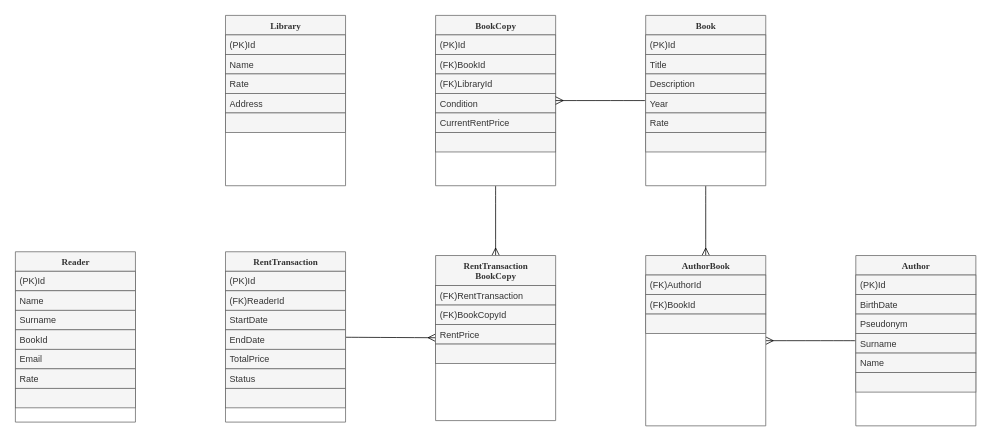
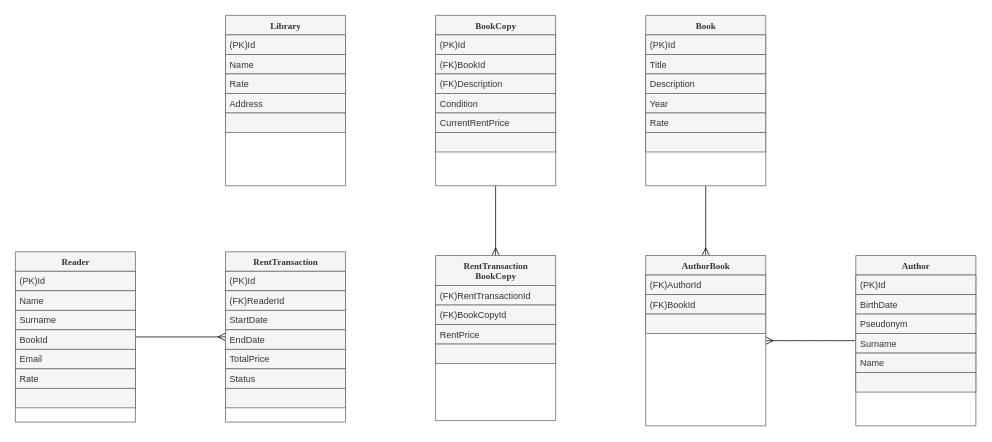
  <mxCell id="0" />
  <mxCell id="1" parent="0" />
  <mxCell id="2" value="Library" style="swimlane;html=1;fontStyle=1;align=center;verticalAlign=top;childLayout=stackLayout;horizontal=1;startSize=26;horizontalStack=0;resizeParent=1;resizeLast=0;collapsible=1;marginBottom=0;swimlaneFillColor=#ffffff;rounded=0;shadow=0;comic=0;labelBackgroundColor=none;strokeWidth=1;fontFamily=Verdana;fontSize=12;fillColor=#f5f5f5;fontColor=#333333;strokeColor=#666666;" vertex="1" parent="1"><mxGeometry x="300" y="20" width="160" height="227" as="geometry" /></mxCell>
  <mxCell id="3" value="(PK)Id" style="text;html=1;align=left;verticalAlign=top;spacingLeft=4;spacingRight=4;whiteSpace=wrap;overflow=hidden;rotatable=0;points=[[0,0.5],[1,0.5]];portConstraint=eastwest;fillColor=#f5f5f5;fontColor=#333333;strokeColor=#666666;" vertex="1" parent="2"><mxGeometry y="26" width="160" height="26" as="geometry" /></mxCell>
  <mxCell id="4" value="Name" style="text;html=1;align=left;verticalAlign=top;spacingLeft=4;spacingRight=4;whiteSpace=wrap;overflow=hidden;rotatable=0;points=[[0,0.5],[1,0.5]];portConstraint=eastwest;fillColor=#f5f5f5;fontColor=#333333;strokeColor=#666666;" vertex="1" parent="2"><mxGeometry y="52" width="160" height="26" as="geometry" /></mxCell>
  <mxCell id="5" value="Rate&amp;nbsp;" style="text;html=1;align=left;verticalAlign=top;spacingLeft=4;spacingRight=4;whiteSpace=wrap;overflow=hidden;rotatable=0;points=[[0,0.5],[1,0.5]];portConstraint=eastwest;fillColor=#f5f5f5;fontColor=#333333;strokeColor=#666666;" vertex="1" parent="2"><mxGeometry y="78" width="160" height="26" as="geometry" /></mxCell>
  <mxCell id="6" value="Address" style="text;html=1;align=left;verticalAlign=top;spacingLeft=4;spacingRight=4;whiteSpace=wrap;overflow=hidden;rotatable=0;points=[[0,0.5],[1,0.5]];portConstraint=eastwest;fillColor=#f5f5f5;fontColor=#333333;strokeColor=#666666;" vertex="1" parent="2"><mxGeometry y="104" width="160" height="26" as="geometry" /></mxCell>
  <mxCell id="7" value="" style="text;html=1;align=left;verticalAlign=top;spacingLeft=4;spacingRight=4;whiteSpace=wrap;overflow=hidden;rotatable=0;points=[[0,0.5],[1,0.5]];portConstraint=eastwest;fillColor=#f5f5f5;fontColor=#333333;strokeColor=#666666;" vertex="1" parent="2"><mxGeometry y="130" width="160" height="26" as="geometry" /></mxCell>
  <mxCell id="8" style="edgeStyle=none;curved=1;rounded=0;orthogonalLoop=1;jettySize=auto;html=1;fontSize=12;endArrow=ERmany;endFill=0;startSize=8;endSize=8;" edge="1" parent="1" source="9" target="55"><mxGeometry relative="1" as="geometry" /></mxCell>
  <mxCell id="9" value="BookCopy" style="swimlane;html=1;fontStyle=1;align=center;verticalAlign=top;childLayout=stackLayout;horizontal=1;startSize=26;horizontalStack=0;resizeParent=1;resizeLast=0;collapsible=1;marginBottom=0;swimlaneFillColor=#ffffff;rounded=0;shadow=0;comic=0;labelBackgroundColor=none;strokeWidth=1;fontFamily=Verdana;fontSize=12;fillColor=#f5f5f5;fontColor=#333333;strokeColor=#666666;" vertex="1" parent="1"><mxGeometry x="580" y="20" width="160" height="227" as="geometry" /></mxCell>
  <mxCell id="10" value="(PK)Id" style="text;html=1;align=left;verticalAlign=top;spacingLeft=4;spacingRight=4;whiteSpace=wrap;overflow=hidden;rotatable=0;points=[[0,0.5],[1,0.5]];portConstraint=eastwest;fillColor=#f5f5f5;fontColor=#333333;strokeColor=#666666;" vertex="1" parent="9"><mxGeometry y="26" width="160" height="26" as="geometry" /></mxCell>
  <mxCell id="11" value="(FK)BookId" style="text;html=1;align=left;verticalAlign=top;spacingLeft=4;spacingRight=4;whiteSpace=wrap;overflow=hidden;rotatable=0;points=[[0,0.5],[1,0.5]];portConstraint=eastwest;fillColor=#f5f5f5;fontColor=#333333;strokeColor=#666666;" vertex="1" parent="9"><mxGeometry y="52" width="160" height="26" as="geometry" /></mxCell>
- <mxCell id="12" value="(FK)LibraryId" style="text;html=1;align=left;verticalAlign=top;spacingLeft=4;spacingRight=4;whiteSpace=wrap;overflow=hidden;rotatable=0;points=[[0,0.5],[1,0.5]];portConstraint=eastwest;fillColor=#f5f5f5;fontColor=#333333;strokeColor=#666666;" vertex="1" parent="9"><mxGeometry y="78" width="160" height="26" as="geometry" /></mxCell>
+ <mxCell id="12" value="(FK)Description" style="text;html=1;align=left;verticalAlign=top;spacingLeft=4;spacingRight=4;whiteSpace=wrap;overflow=hidden;rotatable=0;points=[[0,0.5],[1,0.5]];portConstraint=eastwest;fillColor=#f5f5f5;fontColor=#333333;strokeColor=#666666;" vertex="1" parent="9"><mxGeometry y="78" width="160" height="26" as="geometry" /></mxCell>
  <mxCell id="13" value="Сondition" style="text;html=1;align=left;verticalAlign=top;spacingLeft=4;spacingRight=4;whiteSpace=wrap;overflow=hidden;rotatable=0;points=[[0,0.5],[1,0.5]];portConstraint=eastwest;fillColor=#f5f5f5;fontColor=#333333;strokeColor=#666666;" vertex="1" parent="9"><mxGeometry y="104" width="160" height="26" as="geometry" /></mxCell>
  <mxCell id="14" value="CurrentRentPrice" style="text;html=1;align=left;verticalAlign=top;spacingLeft=4;spacingRight=4;whiteSpace=wrap;overflow=hidden;rotatable=0;points=[[0,0.5],[1,0.5]];portConstraint=eastwest;fillColor=#f5f5f5;fontColor=#333333;strokeColor=#666666;" vertex="1" parent="9"><mxGeometry y="130" width="160" height="26" as="geometry" /></mxCell>
  <mxCell id="15" value="" style="text;html=1;align=left;verticalAlign=top;spacingLeft=4;spacingRight=4;whiteSpace=wrap;overflow=hidden;rotatable=0;points=[[0,0.5],[1,0.5]];portConstraint=eastwest;fillColor=#f5f5f5;fontColor=#333333;strokeColor=#666666;" vertex="1" parent="9"><mxGeometry y="156" width="160" height="26" as="geometry" /></mxCell>
- <mxCell id="16" style="edgeStyle=none;curved=1;rounded=0;orthogonalLoop=1;jettySize=auto;html=1;fontSize=12;endArrow=ERmany;endFill=0;startSize=8;endSize=8;" edge="1" parent="1" source="18" target="9"><mxGeometry relative="1" as="geometry" /></mxCell>
  <mxCell id="17" style="edgeStyle=none;curved=1;rounded=0;orthogonalLoop=1;jettySize=auto;html=1;fontSize=12;endArrow=ERmany;endFill=0;startSize=8;endSize=8;" edge="1" parent="1" source="18" target="51"><mxGeometry relative="1" as="geometry" /></mxCell>
  <mxCell id="18" value="Book" style="swimlane;html=1;fontStyle=1;align=center;verticalAlign=top;childLayout=stackLayout;horizontal=1;startSize=26;horizontalStack=0;resizeParent=1;resizeLast=0;collapsible=1;marginBottom=0;swimlaneFillColor=#ffffff;rounded=0;shadow=0;comic=0;labelBackgroundColor=none;strokeWidth=1;fontFamily=Verdana;fontSize=12;fillColor=#f5f5f5;fontColor=#333333;strokeColor=#666666;" vertex="1" parent="1"><mxGeometry x="860" y="20" width="160" height="227" as="geometry" /></mxCell>
  <mxCell id="19" value="(PK)Id" style="text;html=1;align=left;verticalAlign=top;spacingLeft=4;spacingRight=4;whiteSpace=wrap;overflow=hidden;rotatable=0;points=[[0,0.5],[1,0.5]];portConstraint=eastwest;fillColor=#f5f5f5;fontColor=#333333;strokeColor=#666666;" vertex="1" parent="18"><mxGeometry y="26" width="160" height="26" as="geometry" /></mxCell>
  <mxCell id="20" value="Title" style="text;html=1;align=left;verticalAlign=top;spacingLeft=4;spacingRight=4;whiteSpace=wrap;overflow=hidden;rotatable=0;points=[[0,0.5],[1,0.5]];portConstraint=eastwest;fillColor=#f5f5f5;fontColor=#333333;strokeColor=#666666;" vertex="1" parent="18"><mxGeometry y="52" width="160" height="26" as="geometry" /></mxCell>
  <mxCell id="21" value="Description" style="text;html=1;align=left;verticalAlign=top;spacingLeft=4;spacingRight=4;whiteSpace=wrap;overflow=hidden;rotatable=0;points=[[0,0.5],[1,0.5]];portConstraint=eastwest;fillColor=#f5f5f5;fontColor=#333333;strokeColor=#666666;" vertex="1" parent="18"><mxGeometry y="78" width="160" height="26" as="geometry" /></mxCell>
  <mxCell id="22" value="Year" style="text;html=1;align=left;verticalAlign=top;spacingLeft=4;spacingRight=4;whiteSpace=wrap;overflow=hidden;rotatable=0;points=[[0,0.5],[1,0.5]];portConstraint=eastwest;fillColor=#f5f5f5;fontColor=#333333;strokeColor=#666666;" vertex="1" parent="18"><mxGeometry y="104" width="160" height="26" as="geometry" /></mxCell>
  <mxCell id="23" value="Rate" style="text;html=1;align=left;verticalAlign=top;spacingLeft=4;spacingRight=4;whiteSpace=wrap;overflow=hidden;rotatable=0;points=[[0,0.5],[1,0.5]];portConstraint=eastwest;fillColor=#f5f5f5;fontColor=#333333;strokeColor=#666666;" vertex="1" parent="18"><mxGeometry y="130" width="160" height="26" as="geometry" /></mxCell>
  <mxCell id="24" value="" style="text;html=1;align=left;verticalAlign=top;spacingLeft=4;spacingRight=4;whiteSpace=wrap;overflow=hidden;rotatable=0;points=[[0,0.5],[1,0.5]];portConstraint=eastwest;fillColor=#f5f5f5;fontColor=#333333;strokeColor=#666666;" vertex="1" parent="18"><mxGeometry y="156" width="160" height="26" as="geometry" /></mxCell>
+ <mxCell id="25" style="edgeStyle=none;curved=1;rounded=0;orthogonalLoop=1;jettySize=auto;html=1;fontSize=12;endArrow=ERmany;endFill=0;startSize=8;endSize=8;" edge="1" parent="1" source="26" target="35"><mxGeometry relative="1" as="geometry" /></mxCell>
  <mxCell id="26" value="Reader" style="swimlane;html=1;fontStyle=1;align=center;verticalAlign=top;childLayout=stackLayout;horizontal=1;startSize=26;horizontalStack=0;resizeParent=1;resizeLast=0;collapsible=1;marginBottom=0;swimlaneFillColor=#ffffff;rounded=0;shadow=0;comic=0;labelBackgroundColor=none;strokeWidth=1;fontFamily=Verdana;fontSize=12;fillColor=#f5f5f5;fontColor=#333333;strokeColor=#666666;" vertex="1" parent="1"><mxGeometry x="20" y="335" width="160" height="227" as="geometry" /></mxCell>
  <mxCell id="27" value="(PK)Id" style="text;html=1;align=left;verticalAlign=top;spacingLeft=4;spacingRight=4;whiteSpace=wrap;overflow=hidden;rotatable=0;points=[[0,0.5],[1,0.5]];portConstraint=eastwest;fillColor=#f5f5f5;fontColor=#333333;strokeColor=#666666;" vertex="1" parent="26"><mxGeometry y="26" width="160" height="26" as="geometry" /></mxCell>
  <mxCell id="28" value="Name" style="text;html=1;align=left;verticalAlign=top;spacingLeft=4;spacingRight=4;whiteSpace=wrap;overflow=hidden;rotatable=0;points=[[0,0.5],[1,0.5]];portConstraint=eastwest;fillColor=#f5f5f5;fontColor=#333333;strokeColor=#666666;" vertex="1" parent="26"><mxGeometry y="52" width="160" height="26" as="geometry" /></mxCell>
  <mxCell id="29" value="Surname" style="text;html=1;align=left;verticalAlign=top;spacingLeft=4;spacingRight=4;whiteSpace=wrap;overflow=hidden;rotatable=0;points=[[0,0.5],[1,0.5]];portConstraint=eastwest;fillColor=#f5f5f5;fontColor=#333333;strokeColor=#666666;" vertex="1" parent="26"><mxGeometry y="78" width="160" height="26" as="geometry" /></mxCell>
  <mxCell id="30" value="BookId" style="text;html=1;align=left;verticalAlign=top;spacingLeft=4;spacingRight=4;whiteSpace=wrap;overflow=hidden;rotatable=0;points=[[0,0.5],[1,0.5]];portConstraint=eastwest;fillColor=#f5f5f5;fontColor=#333333;strokeColor=#666666;" vertex="1" parent="26"><mxGeometry y="104" width="160" height="26" as="geometry" /></mxCell>
  <mxCell id="31" value="Email" style="text;html=1;align=left;verticalAlign=top;spacingLeft=4;spacingRight=4;whiteSpace=wrap;overflow=hidden;rotatable=0;points=[[0,0.5],[1,0.5]];portConstraint=eastwest;fillColor=#f5f5f5;fontColor=#333333;strokeColor=#666666;" vertex="1" parent="26"><mxGeometry y="130" width="160" height="26" as="geometry" /></mxCell>
  <mxCell id="32" value="Rate" style="text;html=1;align=left;verticalAlign=top;spacingLeft=4;spacingRight=4;whiteSpace=wrap;overflow=hidden;rotatable=0;points=[[0,0.5],[1,0.5]];portConstraint=eastwest;fillColor=#f5f5f5;fontColor=#333333;strokeColor=#666666;" vertex="1" parent="26"><mxGeometry y="156" width="160" height="26" as="geometry" /></mxCell>
  <mxCell id="33" value="" style="text;html=1;align=left;verticalAlign=top;spacingLeft=4;spacingRight=4;whiteSpace=wrap;overflow=hidden;rotatable=0;points=[[0,0.5],[1,0.5]];portConstraint=eastwest;fillColor=#f5f5f5;fontColor=#333333;strokeColor=#666666;" vertex="1" parent="26"><mxGeometry y="182" width="160" height="26" as="geometry" /></mxCell>
- <mxCell id="34" style="edgeStyle=none;curved=1;rounded=0;orthogonalLoop=1;jettySize=auto;html=1;fontSize=12;endArrow=ERmany;endFill=0;startSize=8;endSize=8;" edge="1" parent="1" source="35" target="55"><mxGeometry relative="1" as="geometry" /></mxCell>
  <mxCell id="35" value="RentTransaction" style="swimlane;html=1;fontStyle=1;align=center;verticalAlign=top;childLayout=stackLayout;horizontal=1;startSize=26;horizontalStack=0;resizeParent=1;resizeLast=0;collapsible=1;marginBottom=0;swimlaneFillColor=#ffffff;rounded=0;shadow=0;comic=0;labelBackgroundColor=none;strokeWidth=1;fontFamily=Verdana;fontSize=12;fillColor=#f5f5f5;fontColor=#333333;strokeColor=#666666;" vertex="1" parent="1"><mxGeometry x="300" y="335" width="160" height="227" as="geometry" /></mxCell>
  <mxCell id="36" value="(PK)Id" style="text;html=1;align=left;verticalAlign=top;spacingLeft=4;spacingRight=4;whiteSpace=wrap;overflow=hidden;rotatable=0;points=[[0,0.5],[1,0.5]];portConstraint=eastwest;fillColor=#f5f5f5;fontColor=#333333;strokeColor=#666666;" vertex="1" parent="35"><mxGeometry y="26" width="160" height="26" as="geometry" /></mxCell>
  <mxCell id="37" value="(FK)ReaderId" style="text;html=1;align=left;verticalAlign=top;spacingLeft=4;spacingRight=4;whiteSpace=wrap;overflow=hidden;rotatable=0;points=[[0,0.5],[1,0.5]];portConstraint=eastwest;fillColor=#f5f5f5;fontColor=#333333;strokeColor=#666666;" vertex="1" parent="35"><mxGeometry y="52" width="160" height="26" as="geometry" /></mxCell>
  <mxCell id="38" value="StartDate" style="text;html=1;align=left;verticalAlign=top;spacingLeft=4;spacingRight=4;whiteSpace=wrap;overflow=hidden;rotatable=0;points=[[0,0.5],[1,0.5]];portConstraint=eastwest;fillColor=#f5f5f5;fontColor=#333333;strokeColor=#666666;" vertex="1" parent="35"><mxGeometry y="78" width="160" height="26" as="geometry" /></mxCell>
  <mxCell id="39" value="EndDate" style="text;html=1;align=left;verticalAlign=top;spacingLeft=4;spacingRight=4;whiteSpace=wrap;overflow=hidden;rotatable=0;points=[[0,0.5],[1,0.5]];portConstraint=eastwest;fillColor=#f5f5f5;fontColor=#333333;strokeColor=#666666;" vertex="1" parent="35"><mxGeometry y="104" width="160" height="26" as="geometry" /></mxCell>
  <mxCell id="40" value="TotalPrice" style="text;html=1;align=left;verticalAlign=top;spacingLeft=4;spacingRight=4;whiteSpace=wrap;overflow=hidden;rotatable=0;points=[[0,0.5],[1,0.5]];portConstraint=eastwest;fillColor=#f5f5f5;fontColor=#333333;strokeColor=#666666;" vertex="1" parent="35"><mxGeometry y="130" width="160" height="26" as="geometry" /></mxCell>
  <mxCell id="41" value="Status" style="text;html=1;align=left;verticalAlign=top;spacingLeft=4;spacingRight=4;whiteSpace=wrap;overflow=hidden;rotatable=0;points=[[0,0.5],[1,0.5]];portConstraint=eastwest;fillColor=#f5f5f5;fontColor=#333333;strokeColor=#666666;" vertex="1" parent="35"><mxGeometry y="156" width="160" height="26" as="geometry" /></mxCell>
  <mxCell id="42" value="" style="text;html=1;align=left;verticalAlign=top;spacingLeft=4;spacingRight=4;whiteSpace=wrap;overflow=hidden;rotatable=0;points=[[0,0.5],[1,0.5]];portConstraint=eastwest;fillColor=#f5f5f5;fontColor=#333333;strokeColor=#666666;" vertex="1" parent="35"><mxGeometry y="182" width="160" height="26" as="geometry" /></mxCell>
  <mxCell id="43" style="edgeStyle=none;curved=1;rounded=0;orthogonalLoop=1;jettySize=auto;html=1;fontSize=12;endArrow=ERmany;endFill=0;startSize=8;endSize=8;" edge="1" parent="1" source="44" target="51"><mxGeometry relative="1" as="geometry" /></mxCell>
  <mxCell id="44" value="Author" style="swimlane;html=1;fontStyle=1;align=center;verticalAlign=top;childLayout=stackLayout;horizontal=1;startSize=26;horizontalStack=0;resizeParent=1;resizeLast=0;collapsible=1;marginBottom=0;swimlaneFillColor=#ffffff;rounded=0;shadow=0;comic=0;labelBackgroundColor=none;strokeWidth=1;fontFamily=Verdana;fontSize=12;fillColor=#f5f5f5;fontColor=#333333;strokeColor=#666666;" vertex="1" parent="1"><mxGeometry x="1140" y="340" width="160" height="227" as="geometry" /></mxCell>
  <mxCell id="45" value="(PK)Id" style="text;html=1;align=left;verticalAlign=top;spacingLeft=4;spacingRight=4;whiteSpace=wrap;overflow=hidden;rotatable=0;points=[[0,0.5],[1,0.5]];portConstraint=eastwest;fillColor=#f5f5f5;fontColor=#333333;strokeColor=#666666;" vertex="1" parent="44"><mxGeometry y="26" width="160" height="26" as="geometry" /></mxCell>
  <mxCell id="46" value="BirthDate" style="text;html=1;align=left;verticalAlign=top;spacingLeft=4;spacingRight=4;whiteSpace=wrap;overflow=hidden;rotatable=0;points=[[0,0.5],[1,0.5]];portConstraint=eastwest;fillColor=#f5f5f5;fontColor=#333333;strokeColor=#666666;" vertex="1" parent="44"><mxGeometry y="52" width="160" height="26" as="geometry" /></mxCell>
  <mxCell id="47" value="Pseudonym" style="text;html=1;align=left;verticalAlign=top;spacingLeft=4;spacingRight=4;whiteSpace=wrap;overflow=hidden;rotatable=0;points=[[0,0.5],[1,0.5]];portConstraint=eastwest;fillColor=#f5f5f5;fontColor=#333333;strokeColor=#666666;" vertex="1" parent="44"><mxGeometry y="78" width="160" height="26" as="geometry" /></mxCell>
  <mxCell id="48" value="Surname" style="text;html=1;align=left;verticalAlign=top;spacingLeft=4;spacingRight=4;whiteSpace=wrap;overflow=hidden;rotatable=0;points=[[0,0.5],[1,0.5]];portConstraint=eastwest;fillColor=#f5f5f5;fontColor=#333333;strokeColor=#666666;" vertex="1" parent="44"><mxGeometry y="104" width="160" height="26" as="geometry" /></mxCell>
  <mxCell id="49" value="Name" style="text;html=1;align=left;verticalAlign=top;spacingLeft=4;spacingRight=4;whiteSpace=wrap;overflow=hidden;rotatable=0;points=[[0,0.5],[1,0.5]];portConstraint=eastwest;fillColor=#f5f5f5;fontColor=#333333;strokeColor=#666666;" vertex="1" parent="44"><mxGeometry y="130" width="160" height="26" as="geometry" /></mxCell>
  <mxCell id="50" value="" style="text;html=1;align=left;verticalAlign=top;spacingLeft=4;spacingRight=4;whiteSpace=wrap;overflow=hidden;rotatable=0;points=[[0,0.5],[1,0.5]];portConstraint=eastwest;fillColor=#f5f5f5;fontColor=#333333;strokeColor=#666666;" vertex="1" parent="44"><mxGeometry y="156" width="160" height="26" as="geometry" /></mxCell>
  <mxCell id="51" value="AuthorBook" style="swimlane;html=1;fontStyle=1;align=center;verticalAlign=top;childLayout=stackLayout;horizontal=1;startSize=26;horizontalStack=0;resizeParent=1;resizeLast=0;collapsible=1;marginBottom=0;swimlaneFillColor=#ffffff;rounded=0;shadow=0;comic=0;labelBackgroundColor=none;strokeWidth=1;fontFamily=Verdana;fontSize=12;fillColor=#f5f5f5;fontColor=#333333;strokeColor=#666666;" vertex="1" parent="1"><mxGeometry x="860" y="340" width="160" height="227" as="geometry" /></mxCell>
  <mxCell id="52" value="(FK)AuthorId" style="text;html=1;align=left;verticalAlign=top;spacingLeft=4;spacingRight=4;whiteSpace=wrap;overflow=hidden;rotatable=0;points=[[0,0.5],[1,0.5]];portConstraint=eastwest;fillColor=#f5f5f5;fontColor=#333333;strokeColor=#666666;" vertex="1" parent="51"><mxGeometry y="26" width="160" height="26" as="geometry" /></mxCell>
  <mxCell id="53" value="(FK)BookId" style="text;html=1;align=left;verticalAlign=top;spacingLeft=4;spacingRight=4;whiteSpace=wrap;overflow=hidden;rotatable=0;points=[[0,0.5],[1,0.5]];portConstraint=eastwest;fillColor=#f5f5f5;fontColor=#333333;strokeColor=#666666;" vertex="1" parent="51"><mxGeometry y="52" width="160" height="26" as="geometry" /></mxCell>
  <mxCell id="54" value="" style="text;html=1;align=left;verticalAlign=top;spacingLeft=4;spacingRight=4;whiteSpace=wrap;overflow=hidden;rotatable=0;points=[[0,0.5],[1,0.5]];portConstraint=eastwest;fillColor=#f5f5f5;fontColor=#333333;strokeColor=#666666;" vertex="1" parent="51"><mxGeometry y="78" width="160" height="26" as="geometry" /></mxCell>
  <mxCell id="55" value="RentTransaction&lt;br&gt;BookCopy" style="swimlane;html=1;fontStyle=1;align=center;verticalAlign=top;childLayout=stackLayout;horizontal=1;startSize=40;horizontalStack=0;resizeParent=1;resizeLast=0;collapsible=1;marginBottom=0;swimlaneFillColor=#ffffff;rounded=0;shadow=0;comic=0;labelBackgroundColor=none;strokeWidth=1;fontFamily=Verdana;fontSize=12;fillColor=#f5f5f5;fontColor=#333333;strokeColor=#666666;" vertex="1" parent="1"><mxGeometry x="580" y="340" width="160" height="220" as="geometry" /></mxCell>
- <mxCell id="56" value="(FK)RentTransaction" style="text;html=1;align=left;verticalAlign=top;spacingLeft=4;spacingRight=4;whiteSpace=wrap;overflow=hidden;rotatable=0;points=[[0,0.5],[1,0.5]];portConstraint=eastwest;fillColor=#f5f5f5;fontColor=#333333;strokeColor=#666666;" vertex="1" parent="55"><mxGeometry y="40" width="160" height="26" as="geometry" /></mxCell>
+ <mxCell id="56" value="(FK)RentTransactionId" style="text;html=1;align=left;verticalAlign=top;spacingLeft=4;spacingRight=4;whiteSpace=wrap;overflow=hidden;rotatable=0;points=[[0,0.5],[1,0.5]];portConstraint=eastwest;fillColor=#f5f5f5;fontColor=#333333;strokeColor=#666666;" vertex="1" parent="55"><mxGeometry y="40" width="160" height="26" as="geometry" /></mxCell>
  <mxCell id="57" value="(FK)BookCopyId" style="text;html=1;align=left;verticalAlign=top;spacingLeft=4;spacingRight=4;whiteSpace=wrap;overflow=hidden;rotatable=0;points=[[0,0.5],[1,0.5]];portConstraint=eastwest;fillColor=#f5f5f5;fontColor=#333333;strokeColor=#666666;" vertex="1" parent="55"><mxGeometry y="66" width="160" height="26" as="geometry" /></mxCell>
  <mxCell id="58" value="RentPrice" style="text;html=1;align=left;verticalAlign=top;spacingLeft=4;spacingRight=4;whiteSpace=wrap;overflow=hidden;rotatable=0;points=[[0,0.5],[1,0.5]];portConstraint=eastwest;fillColor=#f5f5f5;fontColor=#333333;strokeColor=#666666;" vertex="1" parent="55"><mxGeometry y="92" width="160" height="26" as="geometry" /></mxCell>
  <mxCell id="59" value="" style="text;html=1;align=left;verticalAlign=top;spacingLeft=4;spacingRight=4;whiteSpace=wrap;overflow=hidden;rotatable=0;points=[[0,0.5],[1,0.5]];portConstraint=eastwest;fillColor=#f5f5f5;fontColor=#333333;strokeColor=#666666;" vertex="1" parent="55"><mxGeometry y="118" width="160" height="26" as="geometry" /></mxCell>
